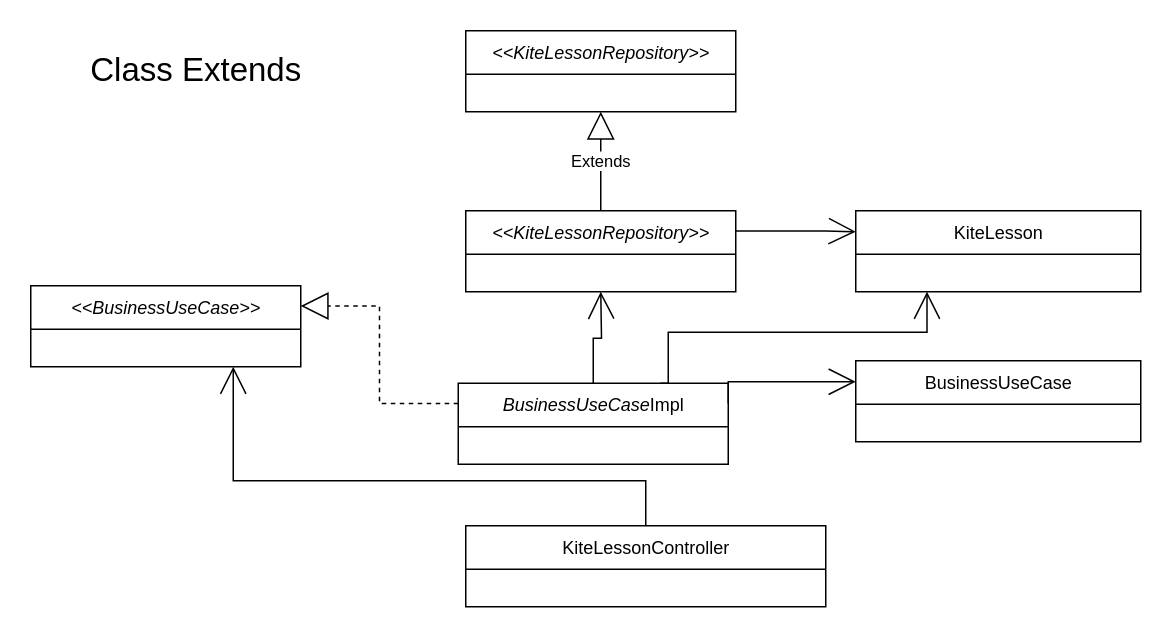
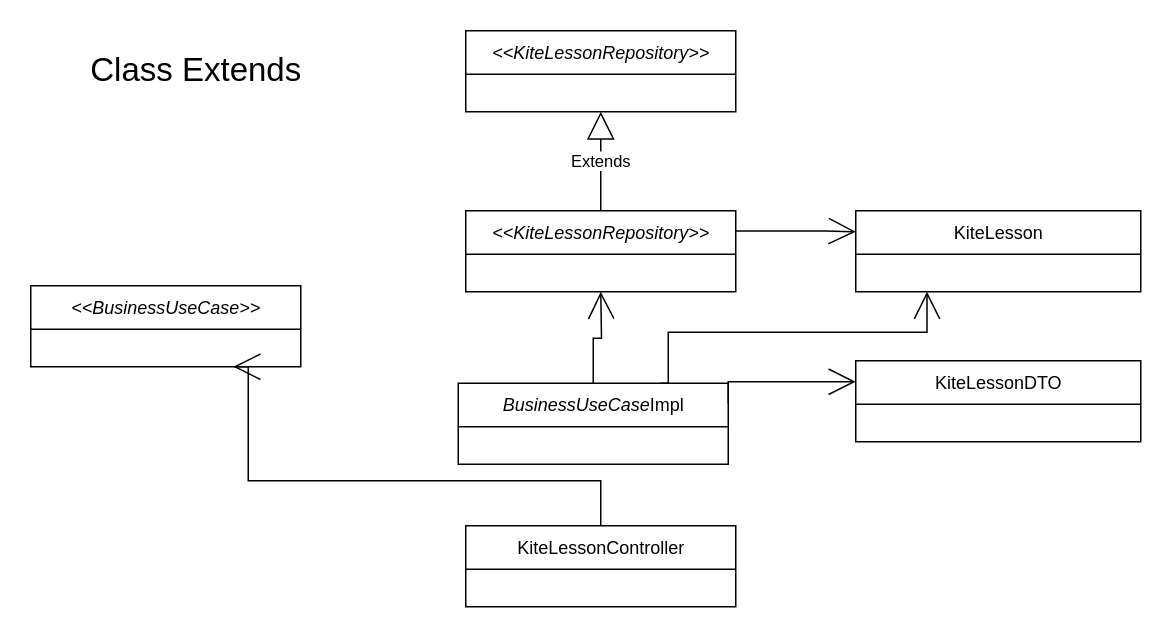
  <mxCell id="0" />
  <mxCell id="1" parent="0" />
  <mxCell id="2" value="&lt;span style=&quot;font-weight: normal&quot;&gt;&lt;i&gt;&amp;lt;&amp;lt;KiteLessonRepository&amp;gt;&amp;gt;&lt;/i&gt;&lt;/span&gt;" style="swimlane;fontStyle=1;align=center;verticalAlign=middle;childLayout=stackLayout;horizontal=1;startSize=29;horizontalStack=0;resizeParent=1;resizeParentMax=0;resizeLast=0;collapsible=0;marginBottom=0;html=1;" parent="1" vertex="1"><mxGeometry x="310" y="140" width="180" height="54" as="geometry" /></mxCell>
  <mxCell id="3" value="&lt;span style=&quot;font-weight: normal&quot;&gt;&lt;i&gt;&amp;lt;&amp;lt;BusinessUseCase&amp;gt;&amp;gt;&lt;/i&gt;&lt;br&gt;&lt;/span&gt;" style="swimlane;fontStyle=1;align=center;verticalAlign=middle;childLayout=stackLayout;horizontal=1;startSize=29;horizontalStack=0;resizeParent=1;resizeParentMax=0;resizeLast=0;collapsible=0;marginBottom=0;html=1;" parent="1" vertex="1"><mxGeometry x="20" y="190" width="180" height="54" as="geometry" /></mxCell>
  <mxCell id="4" value="&lt;i style=&quot;font-weight: 400&quot;&gt;BusinessUseCase&lt;/i&gt;&lt;span style=&quot;font-weight: normal&quot;&gt;Impl&lt;br&gt;&lt;/span&gt;" style="swimlane;fontStyle=1;align=center;verticalAlign=middle;childLayout=stackLayout;horizontal=1;startSize=29;horizontalStack=0;resizeParent=1;resizeParentMax=0;resizeLast=0;collapsible=0;marginBottom=0;html=1;" parent="1" vertex="1"><mxGeometry x="305" y="255" width="180" height="54" as="geometry" /></mxCell>
- <mxCell id="5" value="&lt;span style=&quot;font-weight: normal&quot;&gt;KiteLessonController&lt;br&gt;&lt;/span&gt;" style="swimlane;fontStyle=1;align=center;verticalAlign=middle;childLayout=stackLayout;horizontal=1;startSize=29;horizontalStack=0;resizeParent=1;resizeParentMax=0;resizeLast=0;collapsible=0;marginBottom=0;html=1;" parent="1" vertex="1"><mxGeometry x="310" y="350" width="240" height="54" as="geometry" /></mxCell>
+ <mxCell id="5" value="&lt;span style=&quot;font-weight: normal&quot;&gt;KiteLessonController&lt;br&gt;&lt;/span&gt;" style="swimlane;fontStyle=1;align=center;verticalAlign=middle;childLayout=stackLayout;horizontal=1;startSize=29;horizontalStack=0;resizeParent=1;resizeParentMax=0;resizeLast=0;collapsible=0;marginBottom=0;html=1;" parent="1" vertex="1"><mxGeometry x="310" y="350" width="180" height="54" as="geometry" /></mxCell>
  <mxCell id="6" value="&lt;span style=&quot;font-weight: normal&quot;&gt;KiteLesson&lt;br&gt;&lt;/span&gt;" style="swimlane;fontStyle=1;align=center;verticalAlign=middle;childLayout=stackLayout;horizontal=1;startSize=29;horizontalStack=0;resizeParent=1;resizeParentMax=0;resizeLast=0;collapsible=0;marginBottom=0;html=1;" parent="1" vertex="1"><mxGeometry x="570" y="140" width="190" height="54" as="geometry" /></mxCell>
  <mxCell id="7" style="edgeStyle=orthogonalEdgeStyle;rounded=0;html=1;labelBackgroundColor=none;startArrow=none;startFill=0;startSize=8;endArrow=open;endFill=0;endSize=16;fontFamily=Verdana;fontSize=12;entryX=0.5;entryY=1;entryDx=0;entryDy=0;" parent="1" source="4" edge="1"><mxGeometry relative="1" as="geometry"><Array as="points" /><mxPoint x="915" y="256" as="sourcePoint" /><mxPoint x="400" y="194" as="targetPoint" /></mxGeometry></mxCell>
  <mxCell id="8" style="edgeStyle=orthogonalEdgeStyle;rounded=0;html=1;labelBackgroundColor=none;startArrow=none;startFill=0;startSize=8;endArrow=open;endFill=0;endSize=16;fontFamily=Verdana;fontSize=12;exitX=1;exitY=0.25;exitDx=0;exitDy=0;" parent="1" source="4" edge="1"><mxGeometry relative="1" as="geometry"><Array as="points"><mxPoint x="490" y="254" /><mxPoint x="490" y="254" /></Array><mxPoint x="540" y="210" as="sourcePoint" /><mxPoint x="570" y="254" as="targetPoint" /></mxGeometry></mxCell>
  <mxCell id="9" style="edgeStyle=orthogonalEdgeStyle;rounded=0;html=1;labelBackgroundColor=none;startArrow=none;startFill=0;startSize=8;endArrow=open;endFill=0;endSize=16;fontFamily=Verdana;fontSize=12;exitX=0.5;exitY=0;exitDx=0;exitDy=0;entryX=0.75;entryY=1;entryDx=0;entryDy=0;" parent="1" source="5" target="3" edge="1"><mxGeometry relative="1" as="geometry"><Array as="points"><mxPoint x="400" y="320" /><mxPoint x="165" y="320" /></Array><mxPoint x="540" y="394.5" as="sourcePoint" /><mxPoint x="130" y="320" as="targetPoint" /></mxGeometry></mxCell>
- <mxCell id="10" style="edgeStyle=orthogonalEdgeStyle;rounded=0;html=1;dashed=1;labelBackgroundColor=none;startArrow=none;startFill=0;startSize=8;endArrow=block;endFill=0;endSize=16;fontFamily=Verdana;fontSize=12;entryX=1;entryY=0.25;entryDx=0;entryDy=0;exitX=0;exitY=0.25;exitDx=0;exitDy=0;" parent="1" source="4" target="3" edge="1"><mxGeometry relative="1" as="geometry"><mxPoint x="260" y="256" as="sourcePoint" /><mxPoint x="260" y="210" as="targetPoint" /></mxGeometry></mxCell>
  <mxCell id="11" style="edgeStyle=orthogonalEdgeStyle;rounded=0;html=1;labelBackgroundColor=none;startArrow=none;startFill=0;startSize=8;endArrow=open;endFill=0;endSize=16;fontFamily=Verdana;fontSize=12;exitX=1;exitY=0.25;exitDx=0;exitDy=0;" parent="1" edge="1"><mxGeometry relative="1" as="geometry"><Array as="points"><mxPoint x="550" y="154" /></Array><mxPoint x="490" y="153.5" as="sourcePoint" /><mxPoint x="570" y="154" as="targetPoint" /></mxGeometry></mxCell>
  <mxCell id="12" value="Class Extends" style="text;html=1;align=center;verticalAlign=middle;resizable=0;points=[];autosize=1;strokeColor=none;fillColor=none;fontSize=22;" parent="1" vertex="1"><mxGeometry x="50" y="32" width="160" height="30" as="geometry" /></mxCell>
  <mxCell id="13" value="Extends" style="endArrow=block;endSize=16;endFill=0;html=1;rounded=0;exitX=0.5;exitY=0;exitDx=0;exitDy=0;entryX=0.5;entryY=1;entryDx=0;entryDy=0;" edge="1" parent="1" source="2" target="14"><mxGeometry width="160" relative="1" as="geometry"><mxPoint x="390" y="109.5" as="sourcePoint" /><mxPoint x="550" y="109.5" as="targetPoint" /></mxGeometry></mxCell>
  <mxCell id="14" value="&lt;span style=&quot;font-weight: normal&quot;&gt;&lt;i&gt;&amp;lt;&amp;lt;KiteLessonRepository&amp;gt;&amp;gt;&lt;/i&gt;&lt;/span&gt;" style="swimlane;fontStyle=1;align=center;verticalAlign=middle;childLayout=stackLayout;horizontal=1;startSize=29;horizontalStack=0;resizeParent=1;resizeParentMax=0;resizeLast=0;collapsible=0;marginBottom=0;html=1;" vertex="1" parent="1"><mxGeometry x="310" y="20" width="180" height="54" as="geometry" /></mxCell>
- <mxCell id="15" value="&lt;span style=&quot;font-weight: normal&quot;&gt;BusinessUseCase&lt;br&gt;&lt;/span&gt;" style="swimlane;fontStyle=1;align=center;verticalAlign=middle;childLayout=stackLayout;horizontal=1;startSize=29;horizontalStack=0;resizeParent=1;resizeParentMax=0;resizeLast=0;collapsible=0;marginBottom=0;html=1;" vertex="1" parent="1"><mxGeometry x="570" y="240" width="190" height="54" as="geometry" /></mxCell>
+ <mxCell id="15" value="&lt;span style=&quot;font-weight: normal&quot;&gt;KiteLessonDTO&lt;br&gt;&lt;/span&gt;" style="swimlane;fontStyle=1;align=center;verticalAlign=middle;childLayout=stackLayout;horizontal=1;startSize=29;horizontalStack=0;resizeParent=1;resizeParentMax=0;resizeLast=0;collapsible=0;marginBottom=0;html=1;" vertex="1" parent="1"><mxGeometry x="570" y="240" width="190" height="54" as="geometry" /></mxCell>
  <mxCell id="16" style="edgeStyle=orthogonalEdgeStyle;rounded=0;html=1;labelBackgroundColor=none;startArrow=none;startFill=0;startSize=8;endArrow=open;endFill=0;endSize=16;fontFamily=Verdana;fontSize=12;exitX=0.75;exitY=0;exitDx=0;exitDy=0;entryX=0.25;entryY=1;entryDx=0;entryDy=0;" edge="1" parent="1" source="4" target="6"><mxGeometry relative="1" as="geometry"><Array as="points"><mxPoint x="445" y="221" /><mxPoint x="618" y="221" /></Array><mxPoint x="450" y="220" as="sourcePoint" /><mxPoint x="530" y="220.5" as="targetPoint" /></mxGeometry></mxCell>
